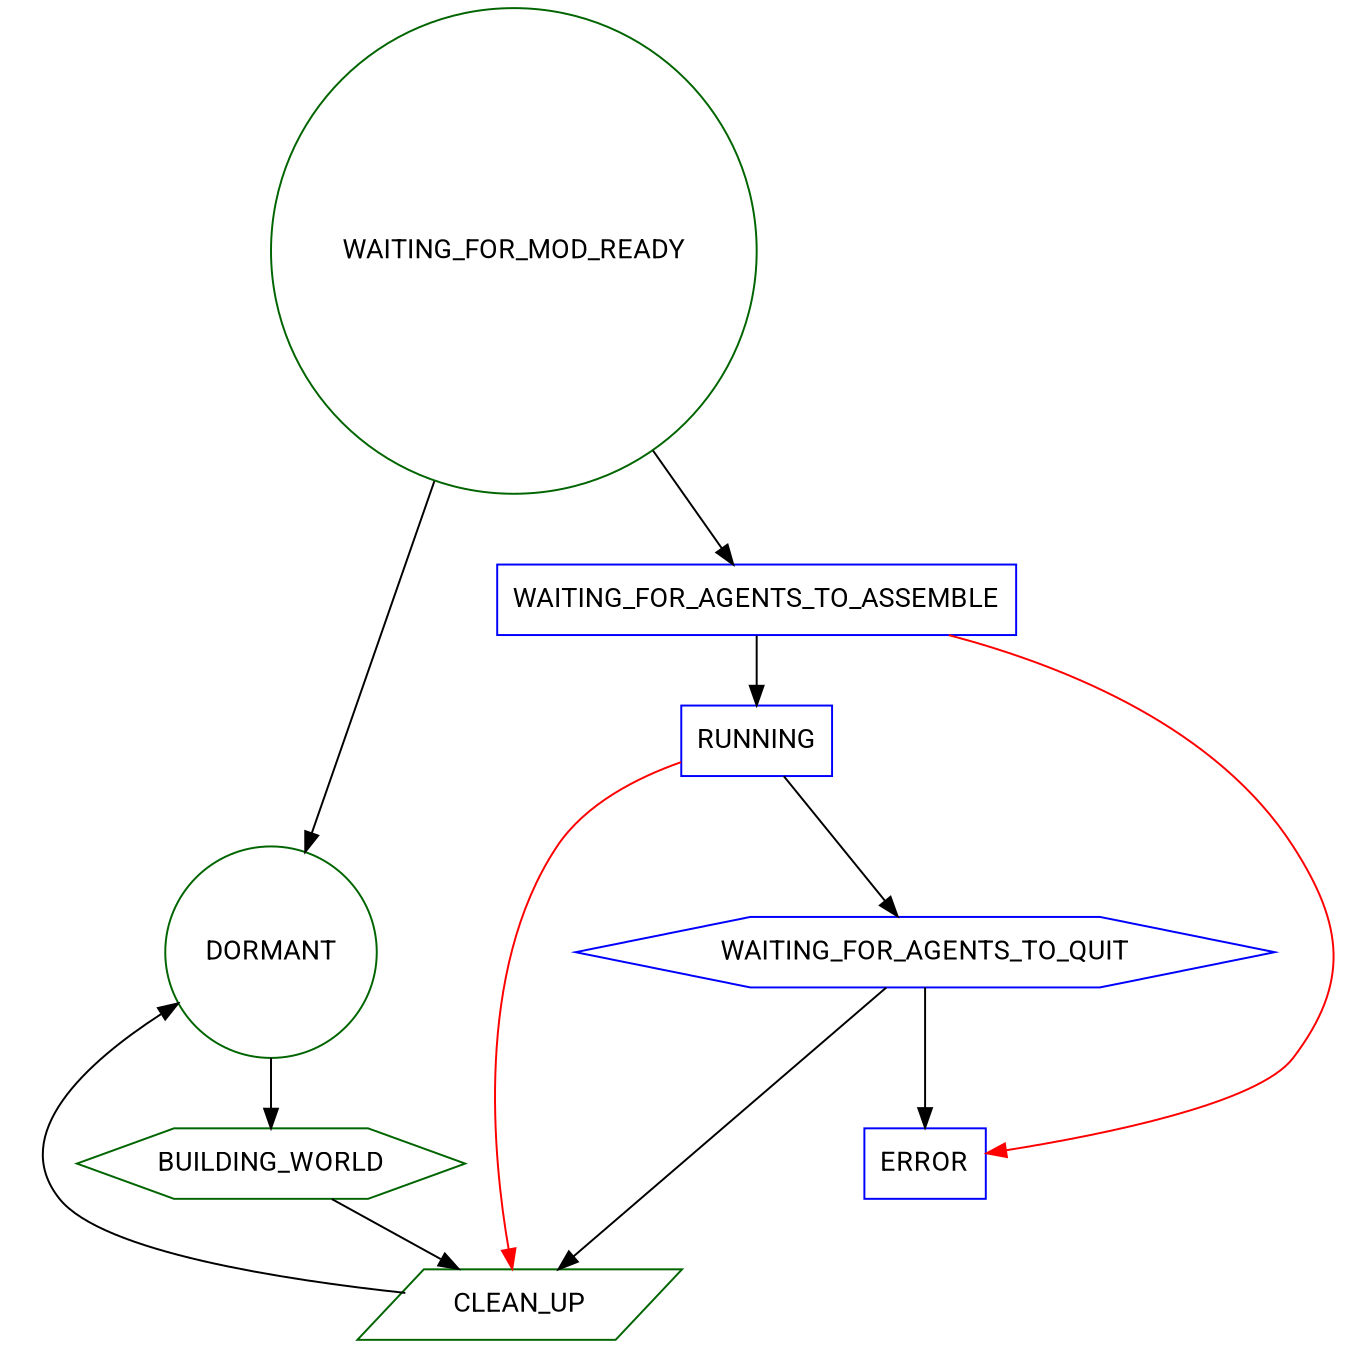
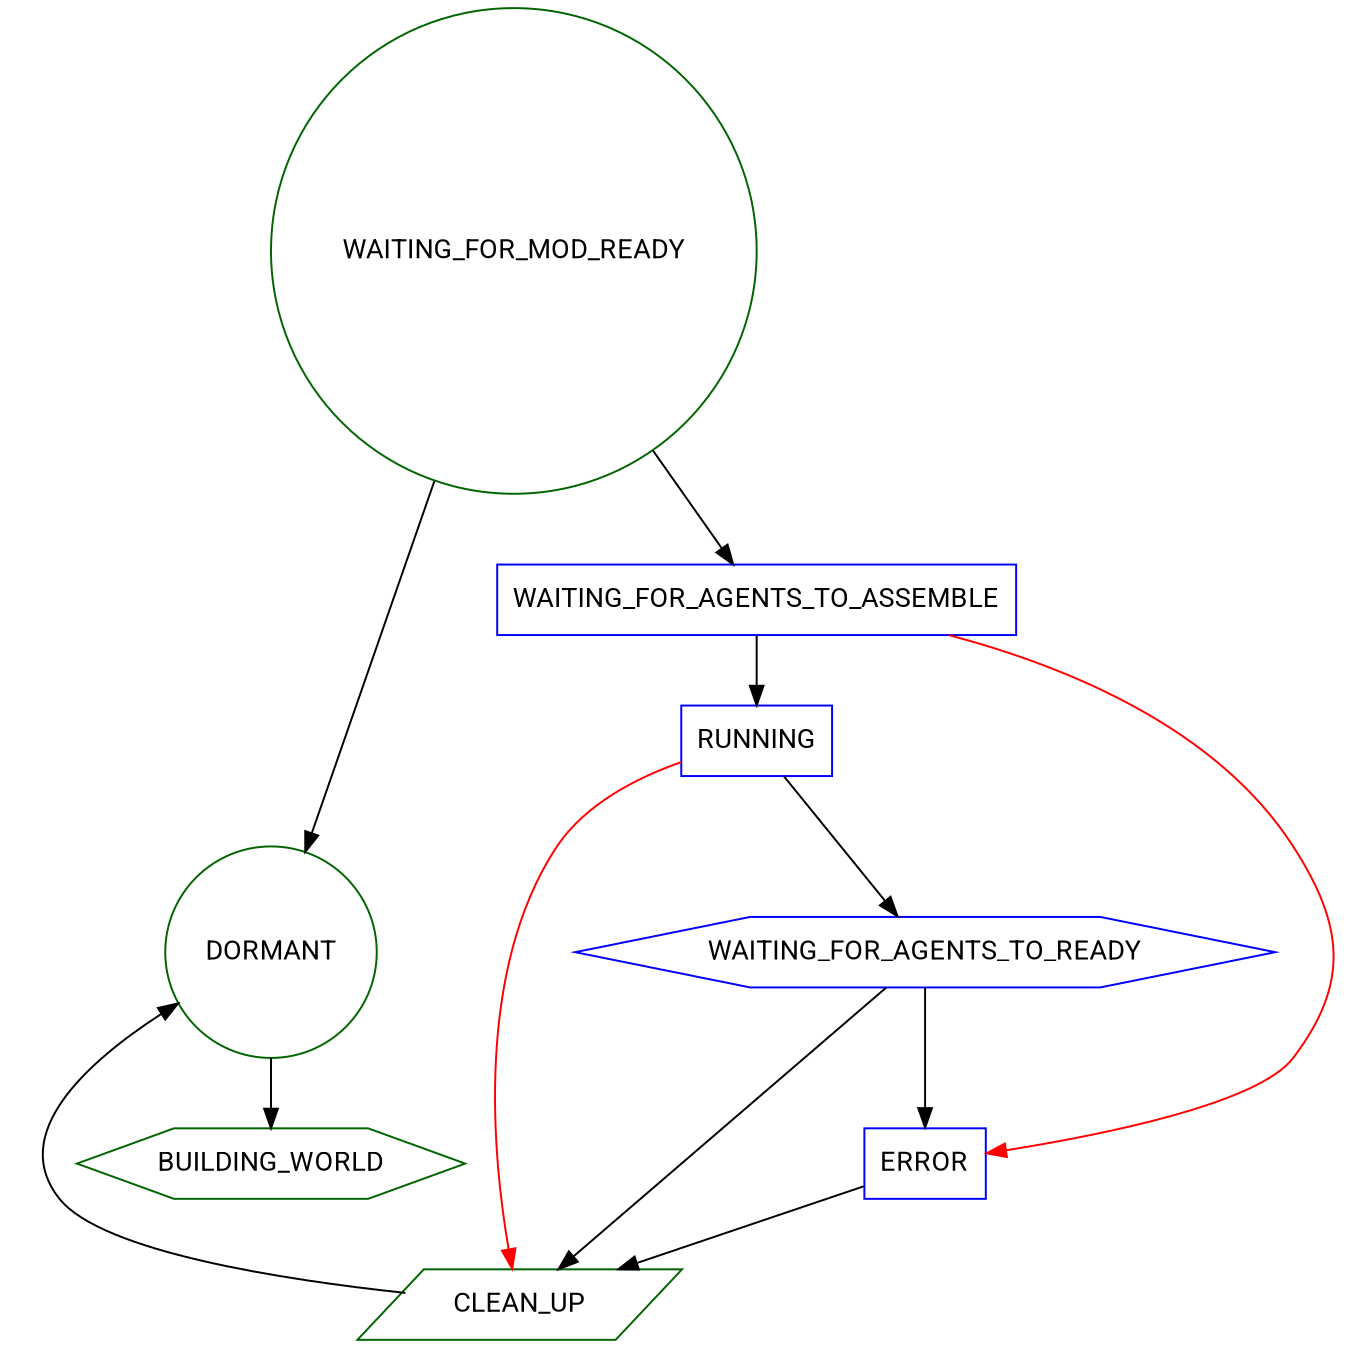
  digraph {
    fontname=Roboto
    node [color=darkgreen fontname=Roboto shape=box]
    edge [fontname=Roboto]
    WAITING_FOR_MOD_READY [shape=circle]
    DORMANT [shape=circle]
    WAITING_FOR_AGENTS_TO_ASSEMBLE [color=blue]
    BUILDING_WORLD [shape=hexagon]
    ERROR [color=blue]
    RUNNING [color=blue]
    CLEAN_UP [shape=parallelogram]
-   WAITING_FOR_AGENTS_TO_QUIT [color=blue shape=hexagon]
+   WAITING_FOR_AGENTS_TO_QUIT [color=blue shape=hexagon label=WAITING_FOR_AGENTS_TO_READY]
    WAITING_FOR_MOD_READY -> DORMANT
    WAITING_FOR_MOD_READY -> WAITING_FOR_AGENTS_TO_ASSEMBLE
    DORMANT -> BUILDING_WORLD
    WAITING_FOR_AGENTS_TO_ASSEMBLE -> ERROR [color=red]
    WAITING_FOR_AGENTS_TO_ASSEMBLE -> RUNNING
-   BUILDING_WORLD -> CLEAN_UP
+   ERROR -> CLEAN_UP
    RUNNING -> CLEAN_UP [color=red]
    RUNNING -> WAITING_FOR_AGENTS_TO_QUIT
    CLEAN_UP -> DORMANT
    WAITING_FOR_AGENTS_TO_QUIT -> ERROR [color=black]
    WAITING_FOR_AGENTS_TO_QUIT -> CLEAN_UP
  }
